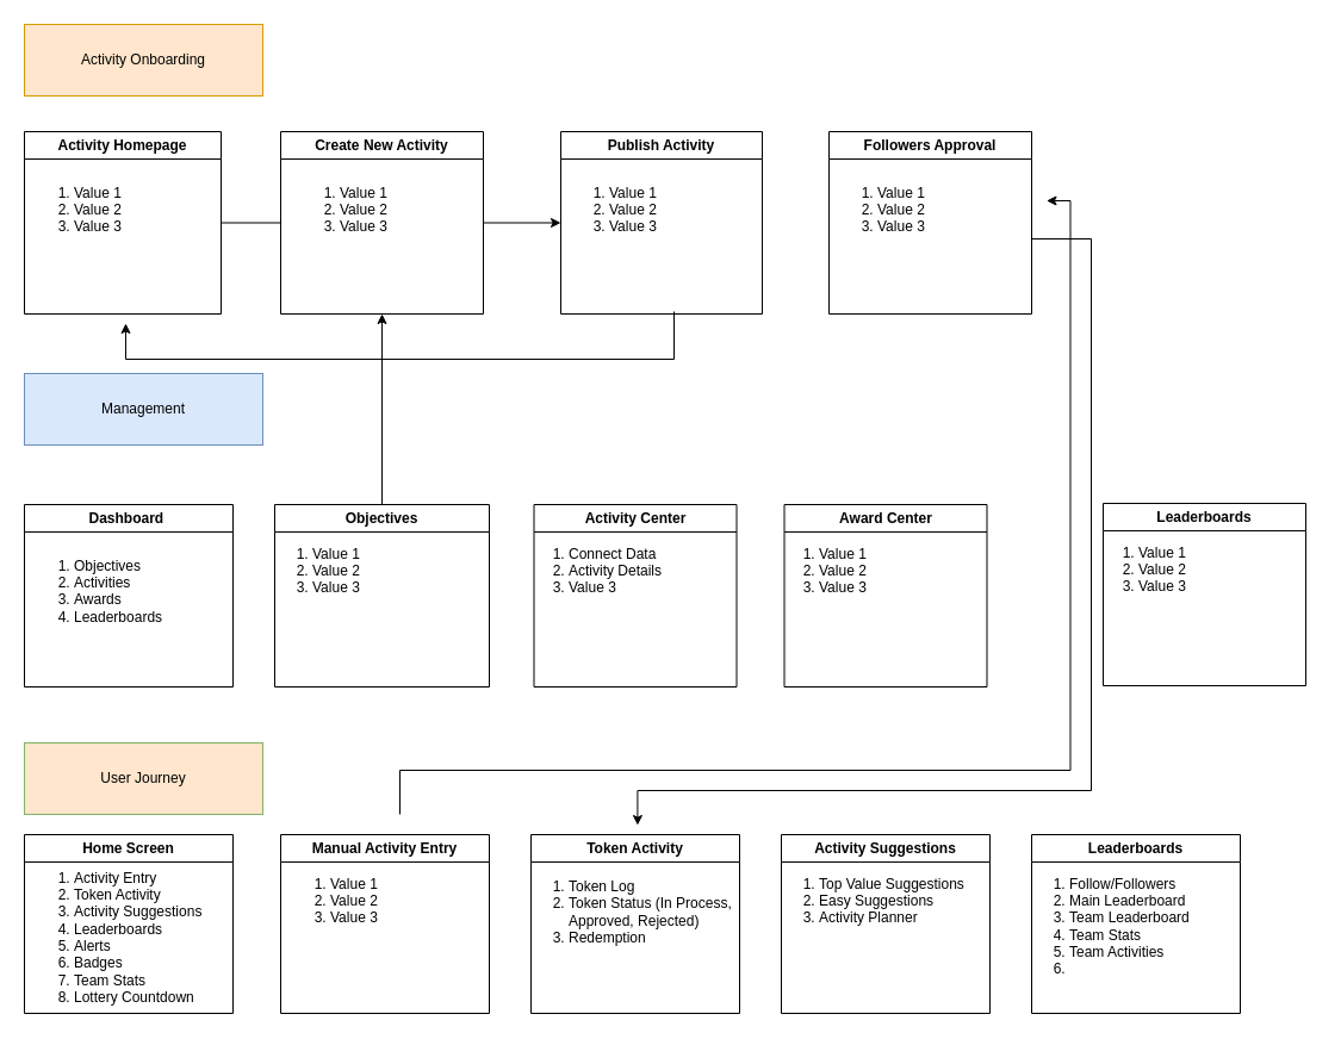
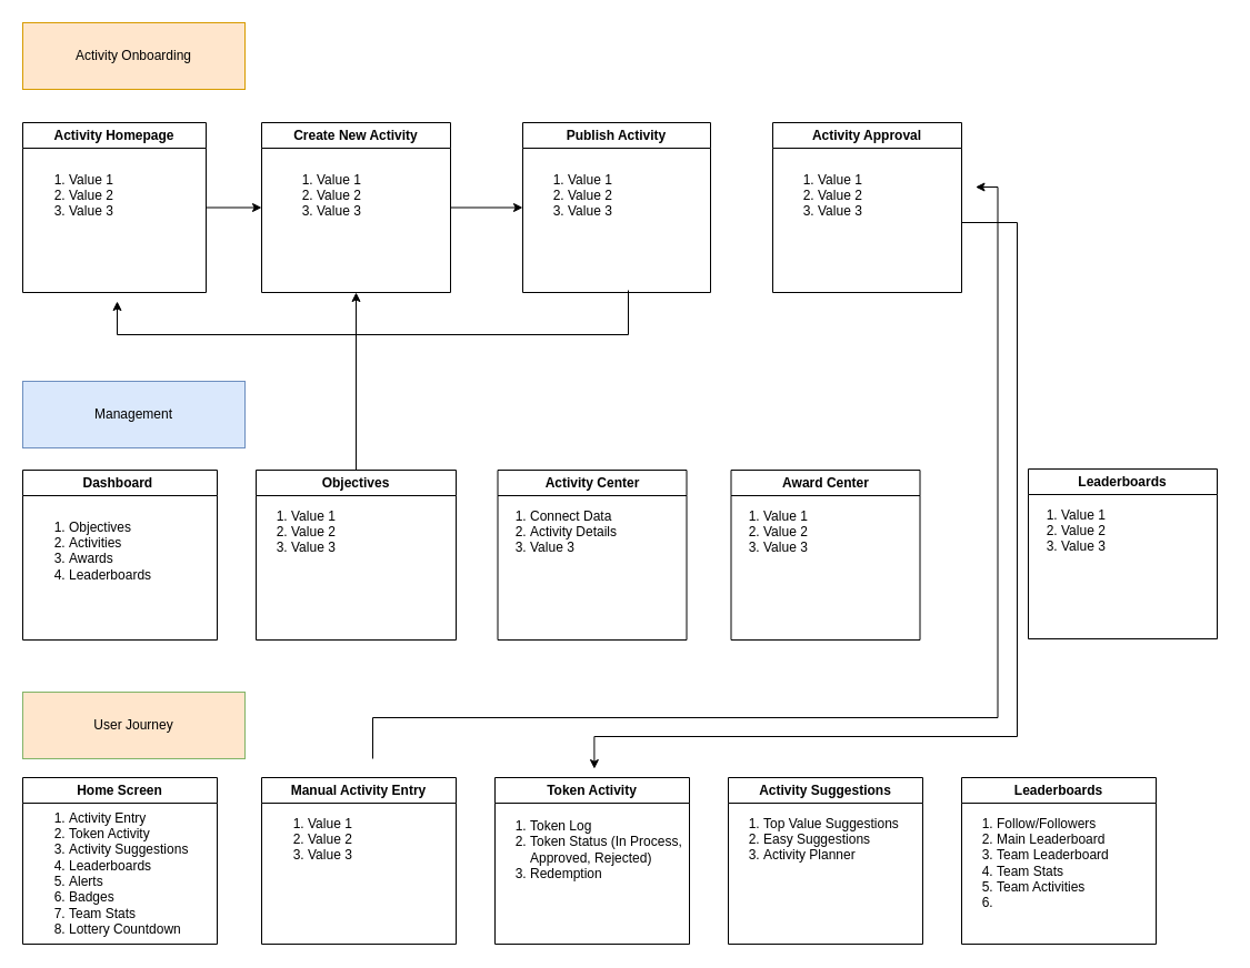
  <mxCell id="0" />
  <mxCell id="1" parent="0" />
  <mxCell id="2" value="Home Screen" style="swimlane;whiteSpace=wrap;html=1;" parent="1" vertex="1"><mxGeometry x="20" y="700" width="175" height="150" as="geometry" /></mxCell>
  <mxCell id="3" value="&lt;ol&gt;&lt;li&gt;Activity Entry&lt;/li&gt;&lt;li&gt;Token Activity&lt;/li&gt;&lt;li&gt;Activity Suggestions&lt;/li&gt;&lt;li&gt;Leaderboards&lt;/li&gt;&lt;li&gt;Alerts&lt;/li&gt;&lt;li&gt;Badges&lt;/li&gt;&lt;li&gt;Team Stats&lt;/li&gt;&lt;li&gt;Lottery Countdown&lt;/li&gt;&lt;/ol&gt;" style="text;strokeColor=none;fillColor=none;html=1;whiteSpace=wrap;verticalAlign=middle;overflow=hidden;" parent="2" vertex="1"><mxGeometry y="15" width="190" height="130" as="geometry" /></mxCell>
  <mxCell id="4" value="Activity Onboarding" style="rounded=0;whiteSpace=wrap;html=1;fillColor=#ffe6cc;strokeColor=#d79b00;" parent="1" vertex="1"><mxGeometry x="20" y="20" width="200" height="60" as="geometry" /></mxCell>
  <mxCell id="5" value="User Journey" style="rounded=0;whiteSpace=wrap;html=1;fillColor=#ffe6cc;strokeColor=#82b366;" parent="1" vertex="1"><mxGeometry x="20" y="623" width="200" height="60" as="geometry" /></mxCell>
- <mxCell id="6" style="edgeStyle=orthogonalEdgeStyle;rounded=0;orthogonalLoop=1;jettySize=auto;html=1;exitX=1;exitY=0.5;exitDx=0;exitDy=0;entryX=0;entryY=0.5;entryDx=0;entryDy=0;endArrow=none;" parent="1" source="7" target="16" edge="1"><mxGeometry relative="1" as="geometry" /></mxCell>
+ <mxCell id="6" style="edgeStyle=orthogonalEdgeStyle;rounded=0;orthogonalLoop=1;jettySize=auto;html=1;exitX=1;exitY=0.5;exitDx=0;exitDy=0;entryX=0;entryY=0.5;entryDx=0;entryDy=0;" parent="1" source="7" target="16" edge="1"><mxGeometry relative="1" as="geometry" /></mxCell>
  <mxCell id="7" value="Activity Homepage" style="swimlane;whiteSpace=wrap;html=1;" parent="1" vertex="1"><mxGeometry x="20" y="110" width="165" height="153" as="geometry" /></mxCell>
  <mxCell id="8" value="Activity Suggestions" style="swimlane;whiteSpace=wrap;html=1;" parent="1" vertex="1"><mxGeometry x="655" y="700" width="175" height="150" as="geometry" /></mxCell>
  <mxCell id="9" value="&lt;ol&gt;&lt;li&gt;&lt;span style=&quot;background-color: initial;&quot;&gt;Top Value Suggestions&lt;/span&gt;&lt;/li&gt;&lt;li&gt;&lt;span style=&quot;background-color: initial;&quot;&gt;Easy Suggestions&lt;/span&gt;&lt;br&gt;&lt;/li&gt;&lt;li&gt;Activity Planner&lt;/li&gt;&lt;/ol&gt;" style="text;strokeColor=none;fillColor=none;html=1;whiteSpace=wrap;verticalAlign=middle;overflow=hidden;" parent="8" vertex="1"><mxGeometry x="-10" y="20" width="190" height="60" as="geometry" /></mxCell>
  <mxCell id="10" style="edgeStyle=orthogonalEdgeStyle;rounded=0;orthogonalLoop=1;jettySize=auto;html=1;exitX=0.5;exitY=0;exitDx=0;exitDy=0;entryX=1;entryY=0.75;entryDx=0;entryDy=0;" edge="1" parent="1"><mxGeometry relative="1" as="geometry"><mxPoint x="335" y="683" as="sourcePoint" /><mxPoint x="877.5" y="168" as="targetPoint" /><Array as="points"><mxPoint x="335.5" y="646" /><mxPoint x="897.5" y="646" /><mxPoint x="897.5" y="168" /></Array></mxGeometry></mxCell>
  <mxCell id="11" value="Manual Activity Entry" style="swimlane;whiteSpace=wrap;html=1;" parent="1" vertex="1"><mxGeometry x="235" y="700" width="175" height="150" as="geometry" /></mxCell>
  <mxCell id="12" value="&lt;ol&gt;&lt;li&gt;Value 1&lt;/li&gt;&lt;li&gt;Value 2&lt;/li&gt;&lt;li&gt;Value 3&lt;/li&gt;&lt;/ol&gt;" style="text;strokeColor=none;fillColor=none;html=1;whiteSpace=wrap;verticalAlign=middle;overflow=hidden;" parent="11" vertex="1"><mxGeometry y="20" width="190" height="60" as="geometry" /></mxCell>
  <mxCell id="13" value="Token Activity" style="swimlane;whiteSpace=wrap;html=1;" parent="1" vertex="1"><mxGeometry x="445" y="700" width="175" height="150" as="geometry" /></mxCell>
  <mxCell id="14" value="&lt;ol&gt;&lt;li&gt;Token Log&lt;/li&gt;&lt;li&gt;Token Status (In Process, Approved, Rejected)&lt;/li&gt;&lt;li&gt;Redemption&lt;/li&gt;&lt;/ol&gt;" style="text;strokeColor=none;fillColor=none;html=1;whiteSpace=wrap;verticalAlign=middle;overflow=hidden;" parent="13" vertex="1"><mxGeometry x="-10" y="20" width="190" height="90" as="geometry" /></mxCell>
  <mxCell id="15" style="edgeStyle=orthogonalEdgeStyle;rounded=0;orthogonalLoop=1;jettySize=auto;html=1;exitX=1;exitY=0.5;exitDx=0;exitDy=0;entryX=0;entryY=0.5;entryDx=0;entryDy=0;" parent="1" source="16" target="19" edge="1"><mxGeometry relative="1" as="geometry" /></mxCell>
  <mxCell id="16" value="Create New Activity" style="swimlane;whiteSpace=wrap;html=1;" parent="1" vertex="1"><mxGeometry x="235" y="110" width="170" height="153" as="geometry" /></mxCell>
  <mxCell id="17" value="&lt;ol&gt;&lt;li&gt;Value 1&lt;/li&gt;&lt;li&gt;Value 2&lt;/li&gt;&lt;li&gt;Value 3&lt;/li&gt;&lt;/ol&gt;" style="text;strokeColor=none;fillColor=none;html=1;whiteSpace=wrap;verticalAlign=middle;overflow=hidden;" parent="16" vertex="1"><mxGeometry x="8" y="30" width="190" height="60" as="geometry" /></mxCell>
  <mxCell id="18" style="edgeStyle=orthogonalEdgeStyle;rounded=0;orthogonalLoop=1;jettySize=auto;html=1;" parent="1" edge="1"><mxGeometry relative="1" as="geometry"><mxPoint x="105" y="271" as="targetPoint" /><mxPoint x="565" y="261" as="sourcePoint" /><Array as="points"><mxPoint x="565" y="261" /><mxPoint x="565" y="301" /><mxPoint x="105" y="301" /></Array></mxGeometry></mxCell>
  <mxCell id="19" value="Publish Activity" style="swimlane;whiteSpace=wrap;html=1;" parent="1" vertex="1"><mxGeometry x="470" y="110" width="169" height="153" as="geometry" /></mxCell>
  <mxCell id="20" value="&lt;ol&gt;&lt;li&gt;Value 1&lt;/li&gt;&lt;li&gt;Value 2&lt;/li&gt;&lt;li&gt;Value 3&lt;/li&gt;&lt;/ol&gt;" style="text;strokeColor=none;fillColor=none;html=1;whiteSpace=wrap;verticalAlign=middle;overflow=hidden;" parent="19" vertex="1"><mxGeometry x="-1" y="30" width="190" height="60" as="geometry" /></mxCell>
  <mxCell id="21" style="edgeStyle=orthogonalEdgeStyle;rounded=0;orthogonalLoop=1;jettySize=auto;html=1;exitX=0.5;exitY=0;exitDx=0;exitDy=0;entryX=0.5;entryY=1;entryDx=0;entryDy=0;" edge="1" parent="1" source="22" target="16"><mxGeometry relative="1" as="geometry" /></mxCell>
  <mxCell id="22" value="Objectives" style="swimlane;whiteSpace=wrap;html=1;" parent="1" vertex="1"><mxGeometry x="230" y="423" width="180" height="153" as="geometry" /></mxCell>
  <mxCell id="23" value="&lt;ol&gt;&lt;li&gt;Value 1&lt;/li&gt;&lt;li&gt;Value 2&lt;/li&gt;&lt;li&gt;Value 3&lt;/li&gt;&lt;/ol&gt;" style="text;strokeColor=none;fillColor=none;html=1;whiteSpace=wrap;verticalAlign=middle;overflow=hidden;" parent="22" vertex="1"><mxGeometry x="-10" y="20" width="190" height="60" as="geometry" /></mxCell>
- <mxCell id="24" value="Management" style="rounded=0;whiteSpace=wrap;html=1;fillColor=#dae8fc;strokeColor=#6c8ebf;" parent="1" vertex="1"><mxGeometry x="20" y="313" width="200" height="60" as="geometry" /></mxCell>
+ <mxCell id="24" value="Management" style="rounded=0;whiteSpace=wrap;html=1;fillColor=#dae8fc;strokeColor=#6c8ebf;" parent="1" vertex="1"><mxGeometry x="20" y="343" width="200" height="60" as="geometry" /></mxCell>
  <mxCell id="25" value="&lt;ol&gt;&lt;li&gt;Value 1&lt;/li&gt;&lt;li&gt;Value 2&lt;/li&gt;&lt;li&gt;Value 3&lt;/li&gt;&lt;/ol&gt;" style="text;strokeColor=none;fillColor=none;html=1;whiteSpace=wrap;verticalAlign=middle;overflow=hidden;" parent="1" vertex="1"><mxGeometry x="20" y="140" width="190" height="60" as="geometry" /></mxCell>
  <mxCell id="26" value="Leaderboards" style="swimlane;whiteSpace=wrap;html=1;" parent="1" vertex="1"><mxGeometry x="865" y="700" width="175" height="150" as="geometry" /></mxCell>
  <mxCell id="27" value="&lt;ol&gt;&lt;li&gt;Follow/Followers&amp;nbsp;&lt;/li&gt;&lt;li&gt;Main Leaderboard&lt;/li&gt;&lt;li&gt;Team Leaderboard&lt;/li&gt;&lt;li&gt;Team Stats&lt;/li&gt;&lt;li&gt;Team Activities&lt;/li&gt;&lt;li&gt;&lt;br&gt;&lt;/li&gt;&lt;/ol&gt;" style="text;strokeColor=none;fillColor=none;html=1;whiteSpace=wrap;verticalAlign=middle;overflow=hidden;" parent="26" vertex="1"><mxGeometry x="-10" y="20" width="190" height="110" as="geometry" /></mxCell>
  <mxCell id="28" value="Dashboard&amp;nbsp;" style="swimlane;whiteSpace=wrap;html=1;" vertex="1" parent="1"><mxGeometry x="20" y="423" width="175" height="153" as="geometry" /></mxCell>
  <mxCell id="29" value="&lt;ol&gt;&lt;li&gt;Objectives&lt;/li&gt;&lt;li&gt;Activities&lt;/li&gt;&lt;li&gt;Awards&lt;/li&gt;&lt;li&gt;Leaderboards&lt;/li&gt;&lt;/ol&gt;" style="text;strokeColor=none;fillColor=none;html=1;whiteSpace=wrap;verticalAlign=middle;overflow=hidden;" vertex="1" parent="28"><mxGeometry y="30" width="160" height="80" as="geometry" /></mxCell>
- <mxCell id="30" value="Followers Approval" style="swimlane;whiteSpace=wrap;html=1;" vertex="1" parent="1"><mxGeometry x="695" y="110" width="170" height="153" as="geometry" /></mxCell>
+ <mxCell id="30" value="Activity Approval" style="swimlane;whiteSpace=wrap;html=1;" vertex="1" parent="1"><mxGeometry x="695" y="110" width="170" height="153" as="geometry" /></mxCell>
  <mxCell id="31" value="&lt;ol&gt;&lt;li&gt;Value 1&lt;/li&gt;&lt;li&gt;Value 2&lt;/li&gt;&lt;li&gt;Value 3&lt;/li&gt;&lt;/ol&gt;" style="text;strokeColor=none;fillColor=none;html=1;whiteSpace=wrap;verticalAlign=middle;overflow=hidden;" vertex="1" parent="30"><mxGeometry x="-1" y="30" width="171" height="60" as="geometry" /></mxCell>
  <mxCell id="32" value="Activity Center" style="swimlane;whiteSpace=wrap;html=1;" vertex="1" parent="1"><mxGeometry x="447.5" y="423" width="170" height="153" as="geometry" /></mxCell>
  <mxCell id="33" value="&lt;ol&gt;&lt;li&gt;Connect Data&lt;/li&gt;&lt;li&gt;Activity Details&lt;/li&gt;&lt;li&gt;Value 3&lt;/li&gt;&lt;/ol&gt;" style="text;strokeColor=none;fillColor=none;html=1;whiteSpace=wrap;verticalAlign=middle;overflow=hidden;" vertex="1" parent="32"><mxGeometry x="-12.5" y="20" width="190" height="60" as="geometry" /></mxCell>
  <mxCell id="34" style="edgeStyle=orthogonalEdgeStyle;rounded=0;orthogonalLoop=1;jettySize=auto;html=1;exitX=1;exitY=1;exitDx=0;exitDy=0;entryX=0.511;entryY=-0.053;entryDx=0;entryDy=0;entryPerimeter=0;" edge="1" parent="1" source="31" target="13"><mxGeometry relative="1" as="geometry"><Array as="points"><mxPoint x="915" y="200" /><mxPoint x="915" y="663" /><mxPoint x="534" y="663" /></Array></mxGeometry></mxCell>
  <mxCell id="35" value="Award Center" style="swimlane;whiteSpace=wrap;html=1;" vertex="1" parent="1"><mxGeometry x="657.5" y="423" width="170" height="153" as="geometry" /></mxCell>
  <mxCell id="36" value="&lt;ol&gt;&lt;li&gt;Value 1&lt;/li&gt;&lt;li&gt;Value 2&lt;/li&gt;&lt;li&gt;Value 3&lt;/li&gt;&lt;/ol&gt;" style="text;strokeColor=none;fillColor=none;html=1;whiteSpace=wrap;verticalAlign=middle;overflow=hidden;" vertex="1" parent="35"><mxGeometry x="-12.5" y="20" width="190" height="60" as="geometry" /></mxCell>
  <mxCell id="37" value="Leaderboards" style="swimlane;whiteSpace=wrap;html=1;" vertex="1" parent="1"><mxGeometry x="925" y="422" width="170" height="153" as="geometry" /></mxCell>
  <mxCell id="38" value="&lt;ol&gt;&lt;li&gt;Value 1&lt;/li&gt;&lt;li&gt;Value 2&lt;/li&gt;&lt;li&gt;Value 3&lt;/li&gt;&lt;/ol&gt;" style="text;strokeColor=none;fillColor=none;html=1;whiteSpace=wrap;verticalAlign=middle;overflow=hidden;" vertex="1" parent="37"><mxGeometry x="-12.5" y="20" width="190" height="60" as="geometry" /></mxCell>
